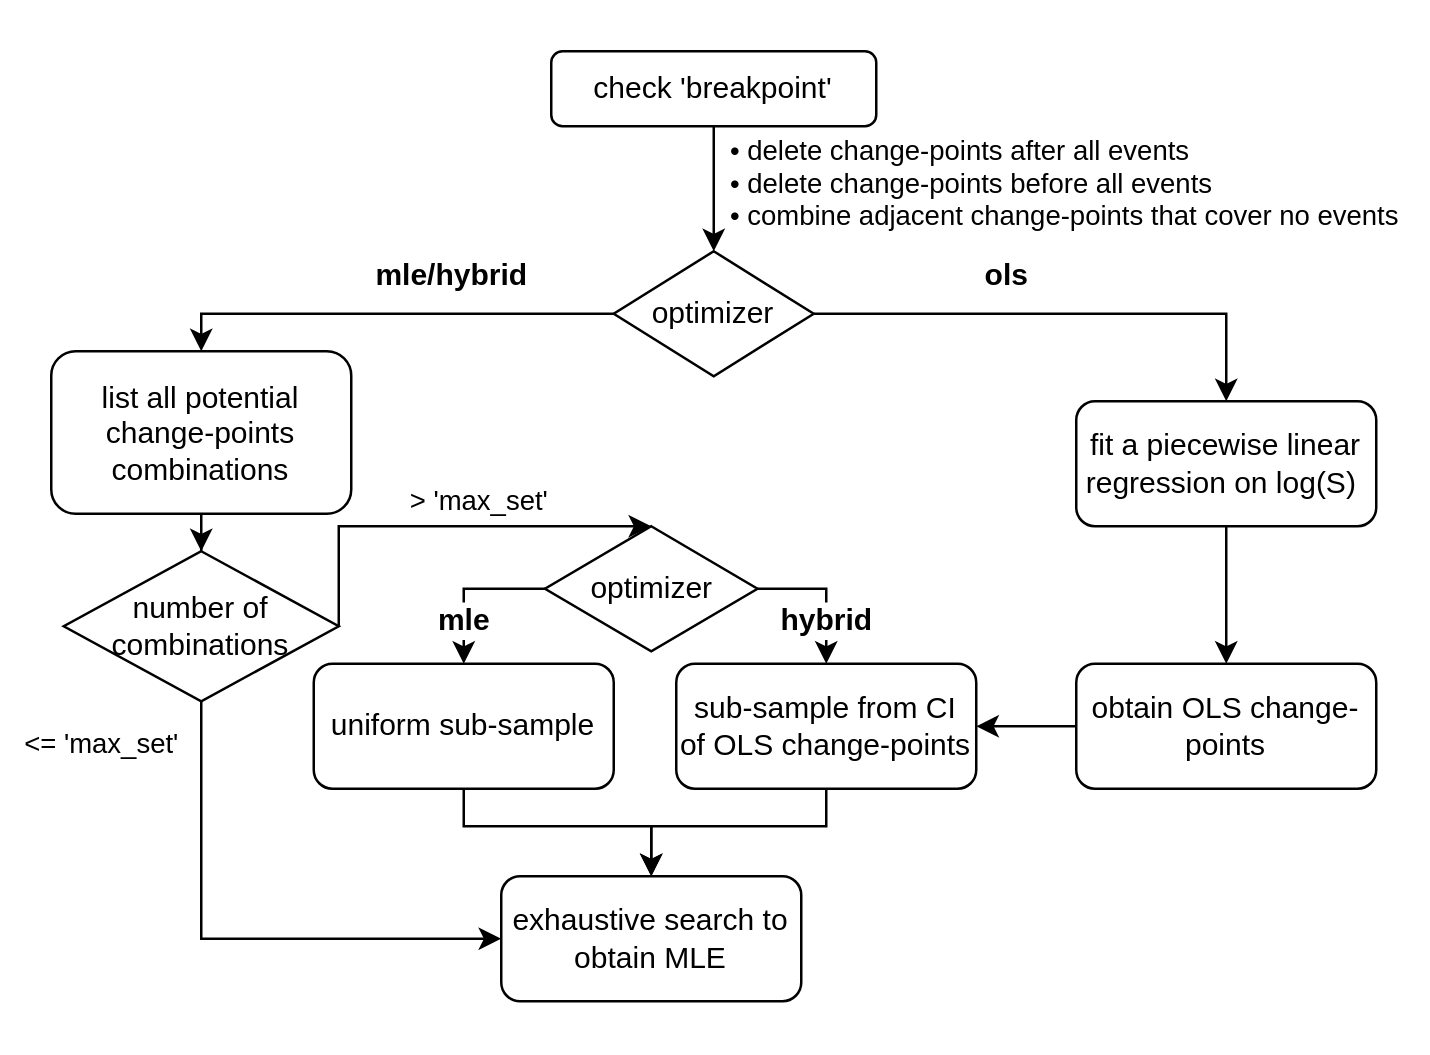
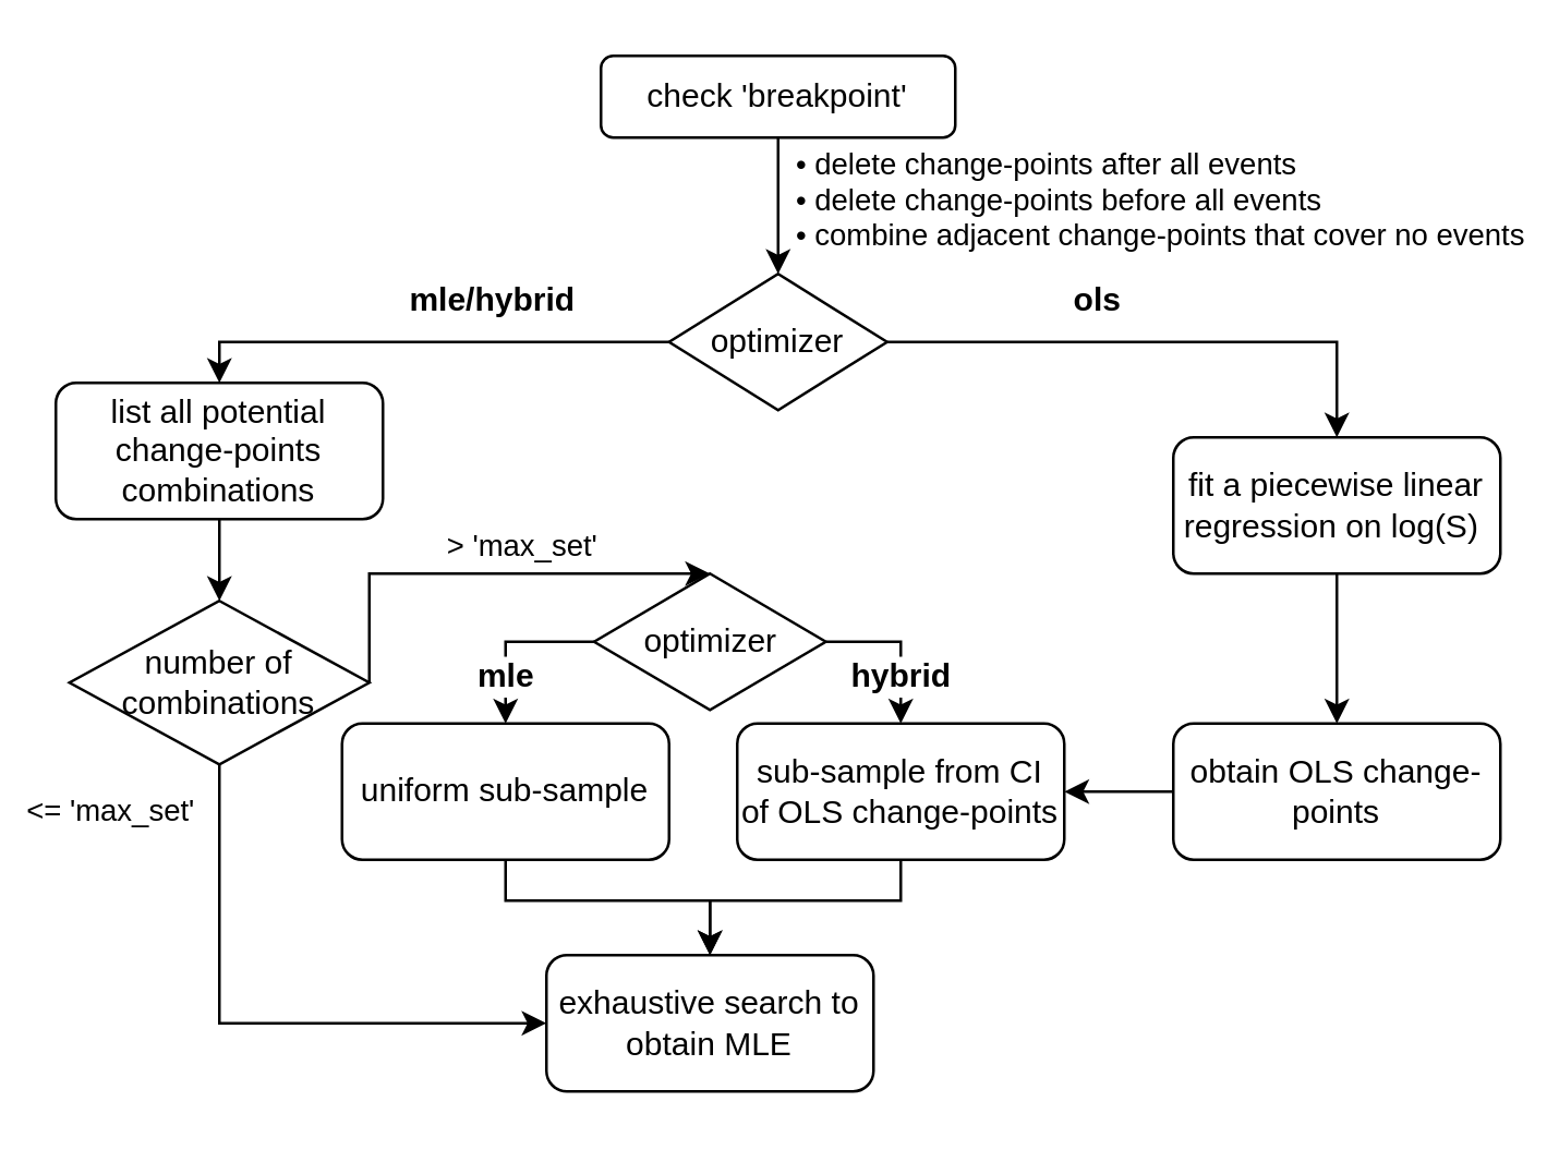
  <mxCell id="0" />
  <mxCell id="1" parent="0" />
  <mxCell id="2" value="• delete change-points after all events&lt;br&gt;• delete change-points before all events&lt;br&gt;• combine adjacent change-points that cover no events" style="edgeStyle=orthogonalEdgeStyle;rounded=0;orthogonalLoop=1;jettySize=auto;html=1;align=left;" parent="1" source="3" edge="1"><mxGeometry x="-0.091" y="5" relative="1" as="geometry"><mxPoint x="285" y="100" as="targetPoint" /><mxPoint as="offset" /></mxGeometry></mxCell>
  <mxCell id="3" value="check 'breakpoint'" style="rounded=1;whiteSpace=wrap;html=1;" parent="1" vertex="1"><mxGeometry x="220" y="20" width="130" height="30" as="geometry" /></mxCell>
  <mxCell id="4" value="mle/hybrid" style="edgeStyle=orthogonalEdgeStyle;rounded=0;orthogonalLoop=1;jettySize=auto;html=1;exitX=0;exitY=0.5;exitDx=0;exitDy=0;entryX=0.5;entryY=0;entryDx=0;entryDy=0;fontStyle=1;fontSize=12;" parent="1" source="6" target="8" edge="1"><mxGeometry x="-0.275" y="-15" relative="1" as="geometry"><Array as="points"><mxPoint x="80" y="125" /></Array><mxPoint as="offset" /></mxGeometry></mxCell>
  <mxCell id="5" value="ols" style="edgeStyle=orthogonalEdgeStyle;rounded=0;orthogonalLoop=1;jettySize=auto;html=1;fontStyle=1;fontSize=12;" parent="1" source="6" target="10" edge="1"><mxGeometry x="-0.227" y="15" relative="1" as="geometry"><mxPoint as="offset" /></mxGeometry></mxCell>
  <mxCell id="6" value="optimizer" style="rhombus;whiteSpace=wrap;html=1;" parent="1" vertex="1"><mxGeometry x="245" y="100" width="80" height="50" as="geometry" /></mxCell>
  <mxCell id="7" style="edgeStyle=orthogonalEdgeStyle;rounded=0;orthogonalLoop=1;jettySize=auto;html=1;entryX=0.5;entryY=0;entryDx=0;entryDy=0;" parent="1" source="8" target="14" edge="1"><mxGeometry relative="1" as="geometry" /></mxCell>
- <mxCell id="8" value="list all potential change-points&lt;br&gt;combinations" style="rounded=1;whiteSpace=wrap;html=1;" parent="1" vertex="1"><mxGeometry x="20" y="140" width="120" height="65" as="geometry" /></mxCell>
+ <mxCell id="8" value="list all potential change-points&lt;br&gt;combinations" style="rounded=1;whiteSpace=wrap;html=1;" parent="1" vertex="1"><mxGeometry x="20" y="140" width="120" height="50" as="geometry" /></mxCell>
  <mxCell id="9" value="" style="edgeStyle=orthogonalEdgeStyle;rounded=0;orthogonalLoop=1;jettySize=auto;html=1;entryX=0.5;entryY=0;entryDx=0;entryDy=0;" parent="1" source="10" target="18" edge="1"><mxGeometry relative="1" as="geometry" /></mxCell>
  <mxCell id="10" value="fit a piecewise linear regression on log(S)&amp;nbsp;" style="rounded=1;whiteSpace=wrap;html=1;" parent="1" vertex="1"><mxGeometry x="430" y="160" width="120" height="50" as="geometry" /></mxCell>
  <mxCell id="11" value="exhaustive search to obtain MLE" style="rounded=1;whiteSpace=wrap;html=1;" parent="1" vertex="1"><mxGeometry x="200" y="350" width="120" height="50" as="geometry" /></mxCell>
  <mxCell id="12" value="&amp;gt; 'max_set'" style="edgeStyle=orthogonalEdgeStyle;rounded=0;orthogonalLoop=1;jettySize=auto;html=1;entryX=0.5;entryY=0;entryDx=0;entryDy=0;exitX=1;exitY=0.5;exitDx=0;exitDy=0;" parent="1" source="14" target="21" edge="1"><mxGeometry x="0.167" y="10" relative="1" as="geometry"><Array as="points"><mxPoint x="135" y="210" /></Array><mxPoint as="offset" /></mxGeometry></mxCell>
  <mxCell id="13" value="&amp;lt;= 'max_set'" style="edgeStyle=orthogonalEdgeStyle;rounded=0;orthogonalLoop=1;jettySize=auto;html=1;exitX=0.5;exitY=1;exitDx=0;exitDy=0;entryX=0;entryY=0.5;entryDx=0;entryDy=0;" parent="1" source="14" target="11" edge="1"><mxGeometry x="-0.846" y="-40" relative="1" as="geometry"><Array as="points"><mxPoint x="80" y="375" /></Array><mxPoint as="offset" /></mxGeometry></mxCell>
  <mxCell id="14" value="number of combinations" style="rhombus;whiteSpace=wrap;html=1;" parent="1" vertex="1"><mxGeometry x="25" y="220" width="110" height="60" as="geometry" /></mxCell>
  <mxCell id="15" style="edgeStyle=orthogonalEdgeStyle;rounded=0;orthogonalLoop=1;jettySize=auto;html=1;exitX=0.5;exitY=1;exitDx=0;exitDy=0;entryX=0.5;entryY=0;entryDx=0;entryDy=0;" parent="1" source="16" target="11" edge="1"><mxGeometry relative="1" as="geometry"><Array as="points"><mxPoint x="185" y="330" /><mxPoint x="260" y="330" /></Array></mxGeometry></mxCell>
  <mxCell id="16" value="uniform sub-sample" style="rounded=1;whiteSpace=wrap;html=1;" parent="1" vertex="1"><mxGeometry x="125" y="265" width="120" height="50" as="geometry" /></mxCell>
  <mxCell id="17" style="edgeStyle=orthogonalEdgeStyle;rounded=0;orthogonalLoop=1;jettySize=auto;html=1;exitX=0;exitY=0.5;exitDx=0;exitDy=0;entryX=1;entryY=0.5;entryDx=0;entryDy=0;" parent="1" source="18" target="23" edge="1"><mxGeometry relative="1" as="geometry" /></mxCell>
  <mxCell id="18" value="obtain OLS change-points" style="rounded=1;whiteSpace=wrap;html=1;" parent="1" vertex="1"><mxGeometry x="430" y="265" width="120" height="50" as="geometry" /></mxCell>
  <mxCell id="19" value="mle" style="edgeStyle=orthogonalEdgeStyle;rounded=0;orthogonalLoop=1;jettySize=auto;html=1;entryX=0.5;entryY=0;entryDx=0;entryDy=0;fontStyle=1;fontSize=12;exitX=0;exitY=0.5;exitDx=0;exitDy=0;" parent="1" source="21" target="16" edge="1"><mxGeometry x="0.448" relative="1" as="geometry"><Array as="points"><mxPoint x="185" y="235" /></Array><mxPoint as="offset" /></mxGeometry></mxCell>
  <mxCell id="20" value="hybrid" style="edgeStyle=orthogonalEdgeStyle;rounded=0;orthogonalLoop=1;jettySize=auto;html=1;entryX=0.5;entryY=0;entryDx=0;entryDy=0;fontStyle=1;fontSize=12;exitX=1;exitY=0.5;exitDx=0;exitDy=0;" parent="1" source="21" target="23" edge="1"><mxGeometry x="0.407" relative="1" as="geometry"><Array as="points"><mxPoint x="330" y="235" /></Array><mxPoint as="offset" /></mxGeometry></mxCell>
  <mxCell id="21" value="optimizer" style="rhombus;whiteSpace=wrap;html=1;" parent="1" vertex="1"><mxGeometry x="217.5" y="210" width="85" height="50" as="geometry" /></mxCell>
  <mxCell id="22" style="edgeStyle=orthogonalEdgeStyle;rounded=0;orthogonalLoop=1;jettySize=auto;html=1;entryX=0.5;entryY=0;entryDx=0;entryDy=0;" parent="1" source="23" target="11" edge="1"><mxGeometry relative="1" as="geometry"><Array as="points"><mxPoint x="330" y="330" /><mxPoint x="260" y="330" /></Array></mxGeometry></mxCell>
  <mxCell id="23" value="sub-sample&amp;nbsp;from CI of OLS change-points" style="rounded=1;whiteSpace=wrap;html=1;" parent="1" vertex="1"><mxGeometry x="270" y="265" width="120" height="50" as="geometry" /></mxCell>
